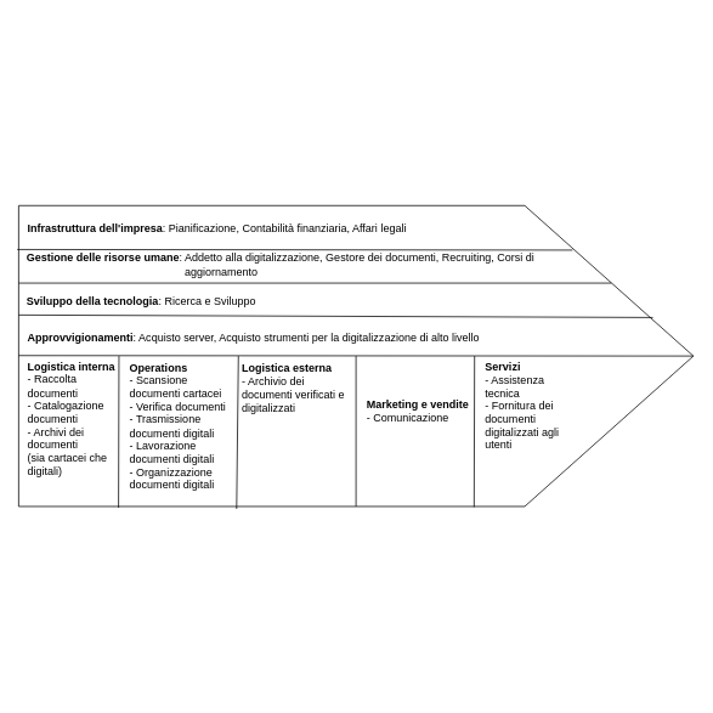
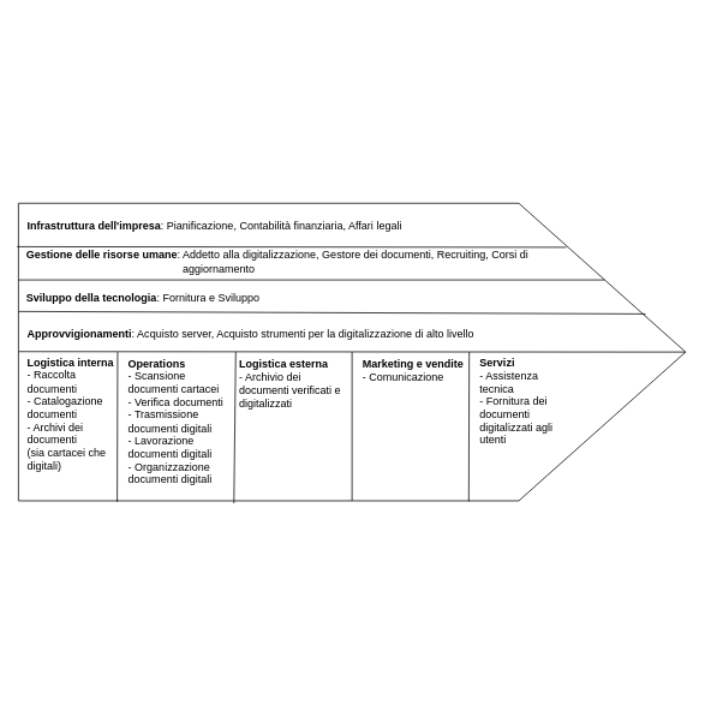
  <mxCell id="0" />
  <mxCell id="1" parent="0" />
  <mxCell id="2" value="" style="group" vertex="1" connectable="0" parent="1"><mxGeometry x="20" y="225" width="740" height="337" as="geometry" /></mxCell>
  <mxCell id="3" value="" style="shape=offPageConnector;whiteSpace=wrap;html=1;rotation=-90;size=0.25;" vertex="1" parent="2"><mxGeometry x="205.0" y="-205" width="330" height="740" as="geometry" /></mxCell>
  <mxCell id="4" value="" style="endArrow=none;html=1;rounded=0;" edge="1" parent="2"><mxGeometry width="50" height="50" relative="1" as="geometry"><mxPoint x="4.619e-14" y="85" as="sourcePoint" /><mxPoint x="650" y="85" as="targetPoint" /><Array as="points" /></mxGeometry></mxCell>
  <mxCell id="5" value="" style="endArrow=none;html=1;rounded=0;exitX=0.774;exitY=-0.005;exitDx=0;exitDy=0;exitPerimeter=0;entryX=0.628;entryY=0.94;entryDx=0;entryDy=0;entryPerimeter=0;" edge="1" parent="2" target="3"><mxGeometry width="50" height="50" relative="1" as="geometry"><mxPoint y="120.0" as="sourcePoint" /><mxPoint x="643.7" y="120.42" as="targetPoint" /><Array as="points" /></mxGeometry></mxCell>
  <mxCell id="6" value="" style="endArrow=none;html=1;rounded=0;exitX=0.774;exitY=-0.005;exitDx=0;exitDy=0;exitPerimeter=0;entryX=0.5;entryY=1;entryDx=0;entryDy=0;" edge="1" parent="2" target="3"><mxGeometry width="50" height="50" relative="1" as="geometry"><mxPoint y="164.5" as="sourcePoint" /><mxPoint x="643.7" y="164.92" as="targetPoint" /><Array as="points" /></mxGeometry></mxCell>
  <mxCell id="7" value="" style="group" vertex="1" connectable="0" parent="2"><mxGeometry x="110.0" y="165" width="390" as="geometry" /></mxCell>
  <mxCell id="8" value="" style="endArrow=none;html=1;rounded=0;exitX=-0.002;exitY=0.675;exitDx=0;exitDy=0;exitPerimeter=0;" edge="1" parent="7" source="3"><mxGeometry width="50" height="50" relative="1" as="geometry"><mxPoint x="270" y="65" as="sourcePoint" /><mxPoint x="390" as="targetPoint" /></mxGeometry></mxCell>
  <mxCell id="9" value="" style="endArrow=none;html=1;rounded=0;exitX=0;exitY=0.5;exitDx=0;exitDy=0;" edge="1" parent="7" source="3"><mxGeometry width="50" height="50" relative="1" as="geometry"><mxPoint x="259.5" y="175.66" as="sourcePoint" /><mxPoint x="260" as="targetPoint" /></mxGeometry></mxCell>
  <mxCell id="10" value="" style="endArrow=none;html=1;rounded=0;exitX=-0.008;exitY=0.323;exitDx=0;exitDy=0;exitPerimeter=0;" edge="1" parent="7" source="3"><mxGeometry width="50" height="50" relative="1" as="geometry"><mxPoint x="130" y="160.66" as="sourcePoint" /><mxPoint x="131" as="targetPoint" /></mxGeometry></mxCell>
  <mxCell id="11" value="" style="endArrow=none;html=1;rounded=0;exitX=-0.004;exitY=0.148;exitDx=0;exitDy=0;exitPerimeter=0;" edge="1" parent="7" source="3"><mxGeometry width="50" height="50" relative="1" as="geometry"><mxPoint y="160.66" as="sourcePoint" /><mxPoint as="targetPoint" /></mxGeometry></mxCell>
  <mxCell id="12" value="" style="endArrow=none;html=1;rounded=0;exitX=0.854;exitY=-0.002;exitDx=0;exitDy=0;exitPerimeter=0;entryX=0.852;entryY=0.821;entryDx=0;entryDy=0;entryPerimeter=0;" edge="1" parent="2" source="3" target="3"><mxGeometry width="50" height="50" relative="1" as="geometry"><mxPoint x="390" y="700" as="sourcePoint" /><mxPoint x="640" y="545" as="targetPoint" /><Array as="points" /></mxGeometry></mxCell>
  <mxCell id="13" value="&lt;span style=&quot;&quot;&gt;&lt;b&gt;Logistica interna&lt;/b&gt;&lt;br&gt;- Raccolta&lt;/span&gt;&lt;br style=&quot;padding: 0px; margin: 0px;&quot;&gt;&lt;span style=&quot;&quot;&gt;documenti&lt;/span&gt;&lt;br style=&quot;padding: 0px; margin: 0px;&quot;&gt;&lt;span style=&quot;&quot;&gt;- Catalogazione&lt;/span&gt;&lt;br style=&quot;padding: 0px; margin: 0px;&quot;&gt;&lt;span style=&quot;&quot;&gt;documenti&lt;/span&gt;&lt;br style=&quot;padding: 0px; margin: 0px;&quot;&gt;&lt;span style=&quot;&quot;&gt;- Archivi dei&lt;/span&gt;&lt;br style=&quot;padding: 0px; margin: 0px;&quot;&gt;&lt;span style=&quot;&quot;&gt;documenti&lt;/span&gt;&lt;br style=&quot;padding: 0px; margin: 0px;&quot;&gt;&lt;span style=&quot;&quot;&gt;(sia cartacei che&lt;/span&gt;&lt;br style=&quot;padding: 0px; margin: 0px;&quot;&gt;&lt;span style=&quot;&quot;&gt;digitali)&lt;/span&gt;" style="text;html=1;strokeColor=none;fillColor=none;align=left;verticalAlign=middle;whiteSpace=wrap;rounded=0;" vertex="1" parent="2"><mxGeometry x="8" y="170" width="102" height="127" as="geometry" /></mxCell>
  <mxCell id="14" value="&lt;b&gt;Operations&lt;/b&gt;&lt;br&gt;- Scansione documenti cartacei&lt;br&gt;- Verifica documenti&lt;br&gt;- Trasmissione documenti digitali&lt;br&gt;- Lavorazione documenti digitali&lt;br&gt;- Organizzazione documenti digitali" style="text;html=1;strokeColor=none;fillColor=none;align=left;verticalAlign=middle;whiteSpace=wrap;rounded=0;" vertex="1" parent="2"><mxGeometry x="120" y="165" width="120" height="153" as="geometry" /></mxCell>
  <mxCell id="15" value="&lt;b&gt;Logistica esterna&lt;/b&gt;&lt;br&gt;- Archivio dei documenti verificati e digitalizzati" style="text;html=1;strokeColor=none;fillColor=none;align=left;verticalAlign=middle;whiteSpace=wrap;rounded=0;" vertex="1" parent="2"><mxGeometry x="243" y="170" width="124" height="60" as="geometry" /></mxCell>
- <mxCell id="16" value="&lt;span style=&quot;&quot;&gt;&lt;b&gt;Marketing e vendite&lt;/b&gt;&lt;br&gt;- Comunicazione&lt;br&gt;&lt;/span&gt;" style="text;html=1;strokeColor=none;fillColor=none;align=left;verticalAlign=middle;whiteSpace=wrap;rounded=0;" vertex="1" parent="2"><mxGeometry x="380" y="210" width="120" height="30" as="geometry" /></mxCell>
+ <mxCell id="16" value="&lt;span style=&quot;&quot;&gt;&lt;b&gt;Marketing e vendite&lt;/b&gt;&lt;br&gt;- Comunicazione&lt;br&gt;&lt;/span&gt;" style="text;html=1;strokeColor=none;fillColor=none;align=left;verticalAlign=middle;whiteSpace=wrap;rounded=0;" vertex="1" parent="2"><mxGeometry x="380" y="170" width="120" height="30" as="geometry" /></mxCell>
  <mxCell id="17" value="&lt;b&gt;Servizi&lt;/b&gt;&lt;br&gt;- Assistenza tecnica&lt;br&gt;- Fornitura dei documenti digitalizzati agli utenti" style="text;html=1;strokeColor=none;fillColor=none;align=left;verticalAlign=middle;whiteSpace=wrap;rounded=0;" vertex="1" parent="2"><mxGeometry x="510" y="165" width="100" height="110" as="geometry" /></mxCell>
  <mxCell id="18" value="&lt;b&gt;Gestione delle risorse umane&lt;/b&gt;: Addetto alla digitalizzazione, Gestore dei documenti, Recruiting, Corsi di&amp;nbsp; &amp;nbsp; &amp;nbsp; &amp;nbsp; &amp;nbsp; &amp;nbsp; &amp;nbsp; &amp;nbsp; &amp;nbsp; &amp;nbsp; &amp;nbsp; &amp;nbsp; &amp;nbsp; &amp;nbsp; &amp;nbsp; &amp;nbsp; &amp;nbsp; &amp;nbsp; &amp;nbsp; &amp;nbsp; &amp;nbsp; &amp;nbsp; &amp;nbsp; &amp;nbsp; &amp;nbsp; &amp;nbsp; &amp;nbsp; &amp;nbsp; &amp;nbsp; &amp;nbsp; &amp;nbsp; &amp;nbsp; &amp;nbsp; aggiornamento" style="text;html=1;strokeColor=none;fillColor=none;align=left;verticalAlign=middle;whiteSpace=wrap;rounded=0;" vertex="1" parent="2"><mxGeometry x="7" y="50" width="603" height="30" as="geometry" /></mxCell>
  <mxCell id="19" value="&lt;b&gt;Infrastruttura dell'impresa&lt;/b&gt;: Pianificazione, Contabilità finanziaria, Affari legali" style="text;html=1;strokeColor=none;fillColor=none;align=left;verticalAlign=middle;whiteSpace=wrap;rounded=0;" vertex="1" parent="2"><mxGeometry x="8" y="10" width="552" height="30" as="geometry" /></mxCell>
- <mxCell id="20" value="&lt;b&gt;Sviluppo della tecnologia&lt;/b&gt;: Ricerca e Sviluppo" style="text;html=1;strokeColor=none;fillColor=none;align=left;verticalAlign=middle;whiteSpace=wrap;rounded=0;" vertex="1" parent="2"><mxGeometry x="7" y="90" width="643" height="30" as="geometry" /></mxCell>
+ <mxCell id="20" value="&lt;b&gt;Sviluppo della tecnologia&lt;/b&gt;: Fornitura e Sviluppo" style="text;html=1;strokeColor=none;fillColor=none;align=left;verticalAlign=middle;whiteSpace=wrap;rounded=0;" vertex="1" parent="2"><mxGeometry x="7" y="90" width="643" height="30" as="geometry" /></mxCell>
  <mxCell id="21" value="&lt;b&gt;Approvvigionamenti&lt;/b&gt;: Acquisto server, Acquisto strumenti per la digitalizzazione di alto livello" style="text;html=1;strokeColor=none;fillColor=none;align=left;verticalAlign=middle;whiteSpace=wrap;rounded=0;" vertex="1" parent="2"><mxGeometry x="8" y="130" width="692" height="30" as="geometry" /></mxCell>
